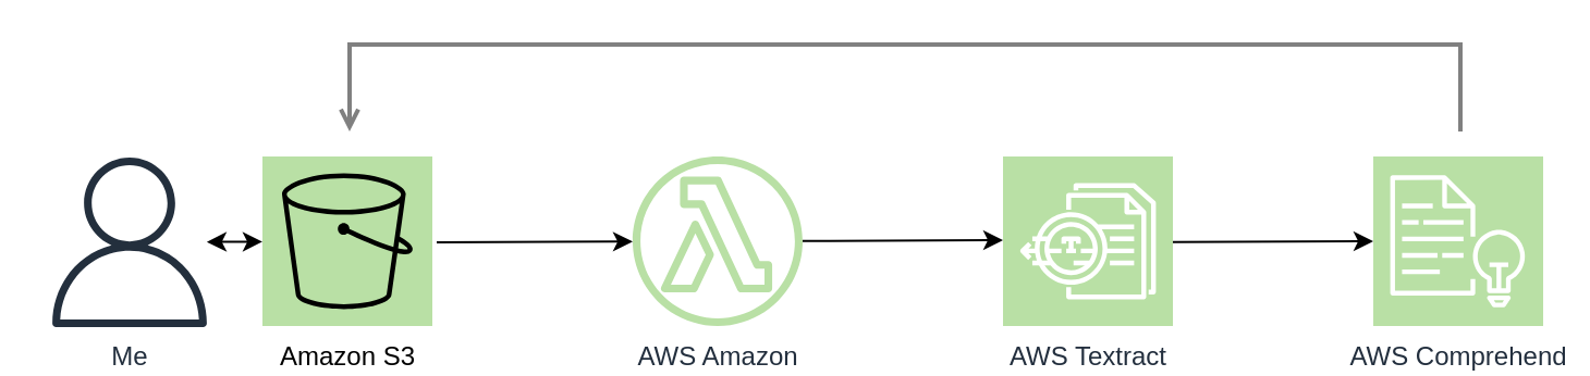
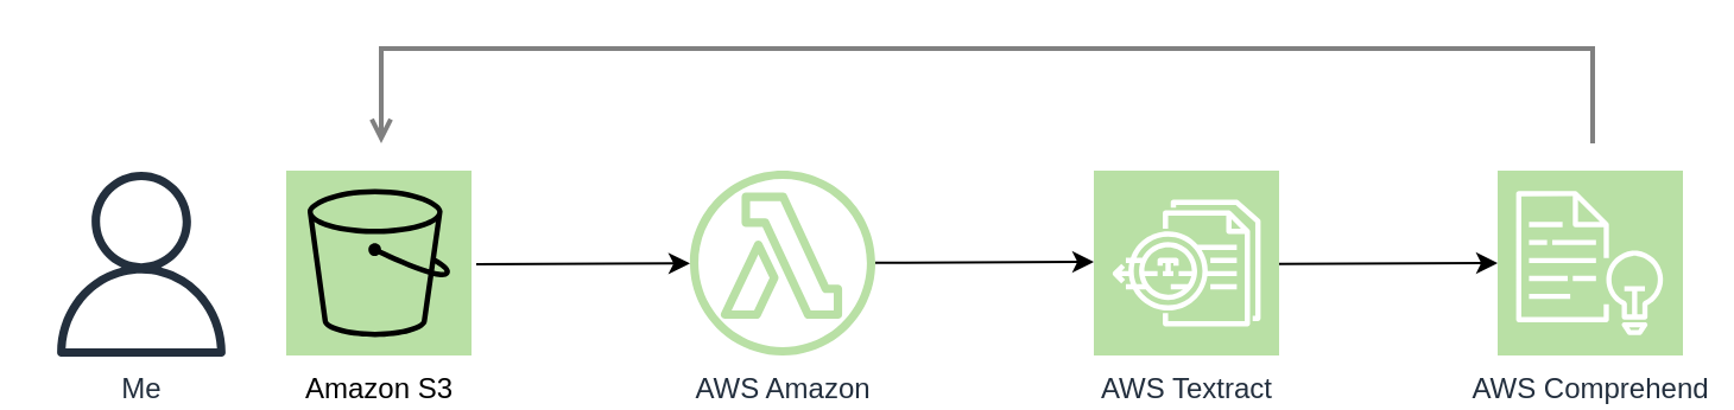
  <mxCell id="0" />
  <mxCell id="1" parent="0" />
  <mxCell id="2" style="edgeStyle=orthogonalEdgeStyle;rounded=0;orthogonalLoop=1;jettySize=auto;html=1;startArrow=open;startFill=0;endArrow=none;endFill=0;strokeWidth=2;strokeColor=#808080;" parent="1" edge="1"><mxGeometry relative="1" as="geometry"><Array as="points"><mxPoint x="160" y="20" /><mxPoint x="670" y="20" /></Array><mxPoint x="160" y="60" as="sourcePoint" /><mxPoint x="670" y="60" as="targetPoint" /></mxGeometry></mxCell>
  <mxCell id="3" value="AWS Amazon" style="outlineConnect=0;fontColor=#232F3E;gradientColor=none;fillColor=#B9E0A5;strokeColor=none;dashed=0;verticalLabelPosition=bottom;verticalAlign=top;align=center;fontSize=12;fontStyle=0;aspect=fixed;pointerEvents=1;shape=mxgraph.aws4.lambda_function;labelBackgroundColor=#ffffff;html=1;" vertex="1" parent="1"><mxGeometry x="290" y="71.5" width="78" height="78" as="geometry" /></mxCell>
  <mxCell id="4" value="Amazon S3" style="outlineConnect=0;gradientDirection=north;dashed=0;verticalLabelPosition=bottom;verticalAlign=top;align=center;html=1;fontSize=12;fontStyle=0;aspect=fixed;shape=mxgraph.aws4.resourceIcon;resIcon=mxgraph.aws4.s3;labelBackgroundColor=#ffffff;fillColor=#B9E0A5;" vertex="1" parent="1"><mxGeometry x="120" y="71.5" width="78" height="78" as="geometry" /></mxCell>
  <mxCell id="5" value="AWS Textract" style="sketch=0;points=[[0,0,0],[0.25,0,0],[0.5,0,0],[0.75,0,0],[1,0,0],[0,1,0],[0.25,1,0],[0.5,1,0],[0.75,1,0],[1,1,0],[0,0.25,0],[0,0.5,0],[0,0.75,0],[1,0.25,0],[1,0.5,0],[1,0.75,0]];outlineConnect=0;fontColor=#232F3E;gradientColor=none;gradientDirection=north;fillColor=#B9E0A5;strokeColor=#ffffff;dashed=0;verticalLabelPosition=bottom;verticalAlign=top;align=center;html=1;fontSize=12;fontStyle=0;aspect=fixed;shape=mxgraph.aws4.resourceIcon;resIcon=mxgraph.aws4.textract;" vertex="1" parent="1"><mxGeometry x="460" y="71.5" width="78" height="78" as="geometry" /></mxCell>
  <mxCell id="6" value="" style="endArrow=classic;html=1;rounded=0;fontFamily=Verdana;" edge="1" parent="1" target="3"><mxGeometry width="50" height="50" relative="1" as="geometry"><mxPoint x="200" y="111" as="sourcePoint" /><mxPoint x="290" y="50" as="targetPoint" /></mxGeometry></mxCell>
  <mxCell id="7" value="" style="endArrow=classic;html=1;rounded=0;fontFamily=Verdana;" edge="1" parent="1"><mxGeometry width="50" height="50" relative="1" as="geometry"><mxPoint x="368" y="110.38" as="sourcePoint" /><mxPoint x="460" y="110" as="targetPoint" /></mxGeometry></mxCell>
  <mxCell id="8" value="AWS Comprehend" style="sketch=0;points=[[0,0,0],[0.25,0,0],[0.5,0,0],[0.75,0,0],[1,0,0],[0,1,0],[0.25,1,0],[0.5,1,0],[0.75,1,0],[1,1,0],[0,0.25,0],[0,0.5,0],[0,0.75,0],[1,0.25,0],[1,0.5,0],[1,0.75,0]];outlineConnect=0;fontColor=#232F3E;gradientColor=none;gradientDirection=north;fillColor=#B9E0A5;strokeColor=#ffffff;dashed=0;verticalLabelPosition=bottom;verticalAlign=top;align=center;html=1;fontSize=12;fontStyle=0;aspect=fixed;shape=mxgraph.aws4.resourceIcon;resIcon=mxgraph.aws4.comprehend;fontFamily=Helvetica;" vertex="1" parent="1"><mxGeometry x="630" y="71.5" width="78" height="78" as="geometry" /></mxCell>
  <mxCell id="9" value="Me" style="sketch=0;outlineConnect=0;fontColor=#232F3E;gradientColor=none;fillColor=#232F3D;strokeColor=none;dashed=0;verticalLabelPosition=bottom;verticalAlign=top;align=center;html=1;fontSize=12;fontStyle=0;aspect=fixed;pointerEvents=1;shape=mxgraph.aws4.user;fontFamily=Helvetica;" vertex="1" parent="1"><mxGeometry x="20" y="72" width="78" height="78" as="geometry" /></mxCell>
  <mxCell id="10" value="" style="endArrow=classic;html=1;rounded=0;fontFamily=Verdana;" edge="1" parent="1"><mxGeometry width="50" height="50" relative="1" as="geometry"><mxPoint x="538" y="110.88" as="sourcePoint" /><mxPoint x="630" y="110.5" as="targetPoint" /></mxGeometry></mxCell>
- <mxCell id="11" value="" style="endArrow=classic;startArrow=classic;html=1;rounded=0;fontFamily=Helvetica;" edge="1" parent="1" source="9" target="4"><mxGeometry width="50" height="50" relative="1" as="geometry"><mxPoint x="490" y="70" as="sourcePoint" /><mxPoint x="540" y="20" as="targetPoint" /></mxGeometry></mxCell>
